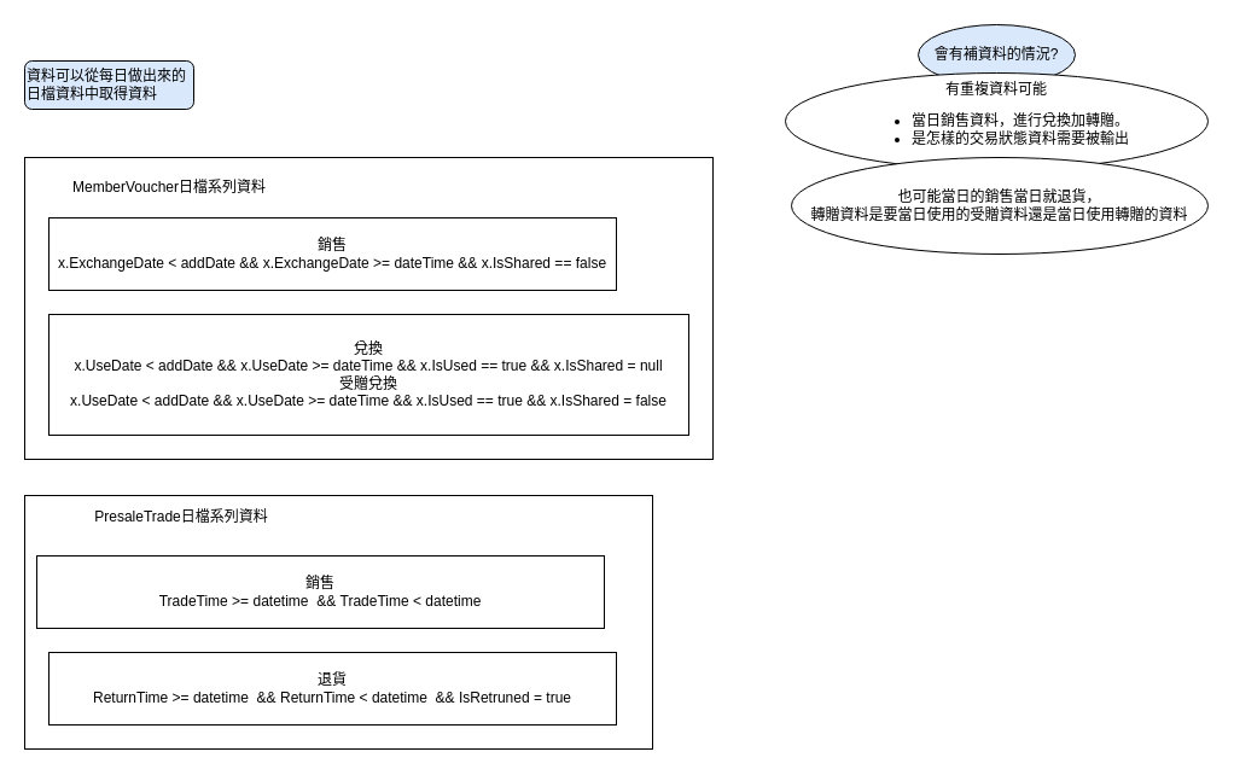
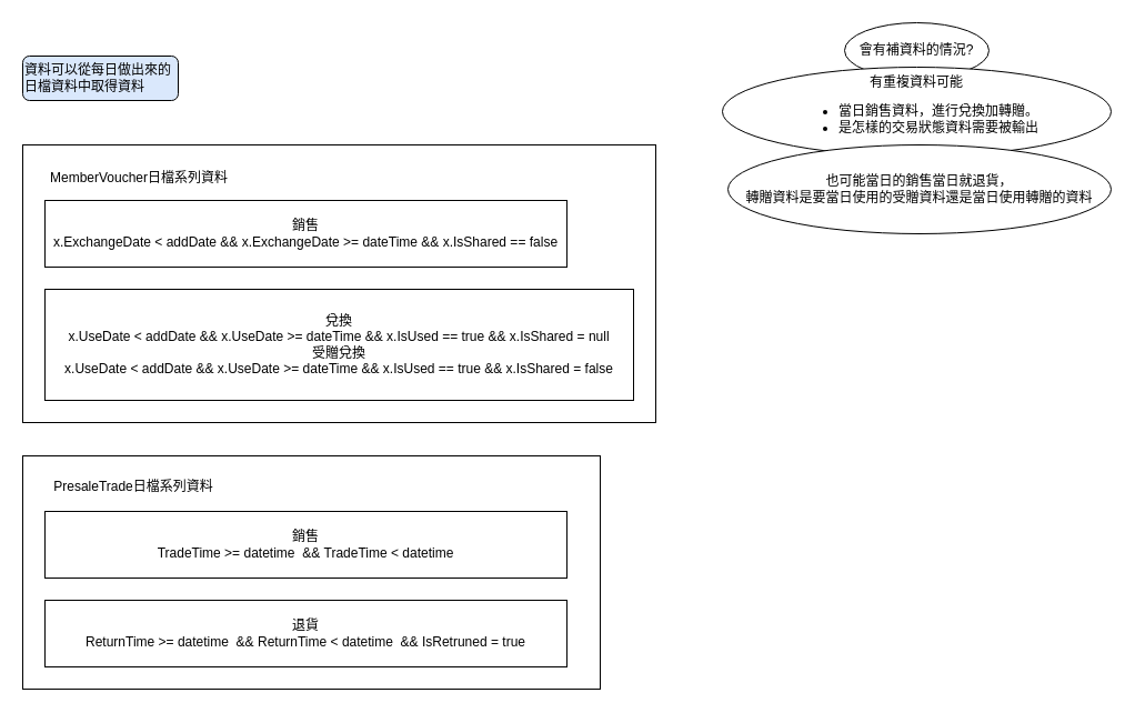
  <mxCell id="0" />
  <mxCell id="1" parent="0" />
  <mxCell id="2" value="" style="rounded=0;whiteSpace=wrap;html=1;align=center;" vertex="1" parent="1"><mxGeometry x="20" y="410" width="520" height="210" as="geometry" /></mxCell>
  <mxCell id="3" value="" style="rounded=0;whiteSpace=wrap;html=1;align=center;" vertex="1" parent="1"><mxGeometry x="20" y="130" width="570" height="250" as="geometry" /></mxCell>
  <mxCell id="4" value="銷售&lt;br&gt;x.ExchangeDate &amp;lt; addDate &amp;amp;&amp;amp; x.ExchangeDate &amp;gt;= dateTime &amp;amp;&amp;amp; x.IsShared == false" style="rounded=0;whiteSpace=wrap;html=1;" vertex="1" parent="1"><mxGeometry x="40" y="180" width="470" height="60" as="geometry" /></mxCell>
  <mxCell id="5" value="兌換&lt;br&gt;x.UseDate &amp;lt; addDate &amp;amp;&amp;amp; x.UseDate &amp;gt;= dateTime &amp;amp;&amp;amp; x.IsUsed == true &amp;amp;&amp;amp; x.IsShared = null&lt;br&gt;受贈兌換&lt;br&gt;x.UseDate &amp;lt; addDate &amp;amp;&amp;amp; x.UseDate &amp;gt;= dateTime &amp;amp;&amp;amp; x.IsUsed == true &amp;amp;&amp;amp; x.IsShared = false" style="rounded=0;whiteSpace=wrap;html=1;" vertex="1" parent="1"><mxGeometry x="40" y="260" width="530" height="100" as="geometry" /></mxCell>
- <mxCell id="6" value="會有補資料的情況?" style="ellipse;whiteSpace=wrap;html=1;fillColor=#dae8fc;" vertex="1" parent="1"><mxGeometry x="760" y="20" width="130" height="50" as="geometry" /></mxCell>
+ <mxCell id="6" value="會有補資料的情況?" style="ellipse;whiteSpace=wrap;html=1;" vertex="1" parent="1"><mxGeometry x="760" y="20" width="130" height="50" as="geometry" /></mxCell>
  <mxCell id="7" value="有重複資料可能&lt;br&gt;&lt;ul&gt;&lt;li&gt;當日銷售資料，進行兌換加轉贈。&lt;/li&gt;&lt;li style=&quot;text-align: left&quot;&gt;是怎樣的交易狀態資料需要被輸出&lt;/li&gt;&lt;/ul&gt;" style="ellipse;whiteSpace=wrap;html=1;align=center;" vertex="1" parent="1"><mxGeometry x="650" y="60" width="350" height="80" as="geometry" /></mxCell>
  <mxCell id="8" value="&lt;span&gt;資料可以從每日做出來的日檔資料中取得資料&lt;/span&gt;" style="rounded=1;whiteSpace=wrap;html=1;align=left;fillColor=#dae8fc;" vertex="1" parent="1"><mxGeometry x="20" y="50" width="140" height="40" as="geometry" /></mxCell>
  <mxCell id="9" value="&lt;span&gt;也可能當日的銷售當日就退貨，&lt;br&gt;轉贈資料是要當日使用的受贈資料還是當日使用轉贈的資料&lt;/span&gt;" style="ellipse;whiteSpace=wrap;html=1;align=center;" vertex="1" parent="1"><mxGeometry x="655" y="130" width="345" height="80" as="geometry" /></mxCell>
  <mxCell id="10" value="退貨&lt;br&gt;&lt;div&gt;ReturnTime &amp;gt;= datetime&amp;nbsp; &amp;amp;&amp;amp;&amp;nbsp;&lt;span&gt;ReturnTime &amp;lt; datetime&amp;nbsp; &amp;amp;&amp;amp;&amp;nbsp;&lt;/span&gt;&lt;span&gt;IsRetruned = true&lt;/span&gt;&lt;/div&gt;" style="rounded=0;whiteSpace=wrap;html=1;" vertex="1" parent="1"><mxGeometry x="40" y="540" width="470" height="60" as="geometry" /></mxCell>
- <mxCell id="11" value="MemberVoucher日檔系列資料" style="text;html=1;strokeColor=none;fillColor=none;align=center;verticalAlign=middle;whiteSpace=wrap;rounded=0;" vertex="1" parent="1"><mxGeometry x="45" y="140" width="190" height="30" as="geometry" /></mxCell>
- <mxCell id="12" value="PresaleTrade日檔系列資料" style="text;html=1;strokeColor=none;fillColor=none;align=center;verticalAlign=middle;whiteSpace=wrap;rounded=0;" vertex="1" parent="1"><mxGeometry x="60" y="415" width="180" height="25" as="geometry" /></mxCell>
- <mxCell id="13" value="銷售&lt;br&gt;&lt;div&gt;TradeTime &amp;gt;= datetime&amp;nbsp; &amp;amp;&amp;amp;&amp;nbsp;&lt;span&gt;TradeTime&amp;nbsp;&amp;lt; datetime&lt;/span&gt;&lt;/div&gt;" style="rounded=0;whiteSpace=wrap;html=1;" vertex="1" parent="1"><mxGeometry x="30" y="460" width="470" height="60" as="geometry" /></mxCell>
+ <mxCell id="11" value="MemberVoucher日檔系列資料" style="text;html=1;strokeColor=none;fillColor=none;align=center;verticalAlign=middle;whiteSpace=wrap;rounded=0;" vertex="1" parent="1"><mxGeometry x="30" y="145" width="190" height="30" as="geometry" /></mxCell>
+ <mxCell id="12" value="PresaleTrade日檔系列資料" style="text;html=1;strokeColor=none;fillColor=none;align=center;verticalAlign=middle;whiteSpace=wrap;rounded=0;" vertex="1" parent="1"><mxGeometry x="30" y="425" width="180" height="25" as="geometry" /></mxCell>
+ <mxCell id="13" value="銷售&lt;br&gt;&lt;div&gt;TradeTime &amp;gt;= datetime&amp;nbsp; &amp;amp;&amp;amp;&amp;nbsp;&lt;span&gt;TradeTime&amp;nbsp;&amp;lt; datetime&lt;/span&gt;&lt;/div&gt;" style="rounded=0;whiteSpace=wrap;html=1;" vertex="1" parent="1"><mxGeometry x="40" y="460" width="470" height="60" as="geometry" /></mxCell>
